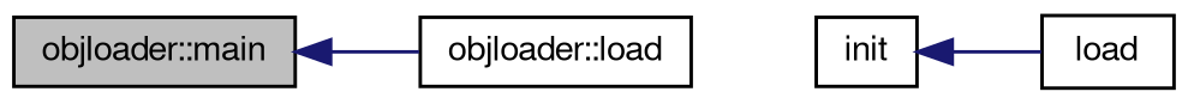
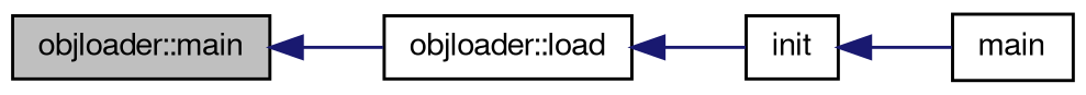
  digraph {
    rankdir=LR
    node [color=black fontname=FreeSans fontsize=10 shape=record]
    edge [color=midnightblue dir=back fontname=FreeSans fontsize=10 labelfontname=FreeSans labelfontsize=10 style=solid]
    n1 [fillcolor=grey75 fontcolor=black height=0.2 label="objloader::main" style=filled width=0.4]
    n2 [height=0.2 label="objloader::load" width=0.4]
    n3 [height=0.2 label=init width=0.4]
-   n4 [height=0.2 label=load width=0.4]
+   n4 [height=0.2 label=main width=0.4]
    n1 -> n2
+   n2 -> n3
    n3 -> n4
  }
